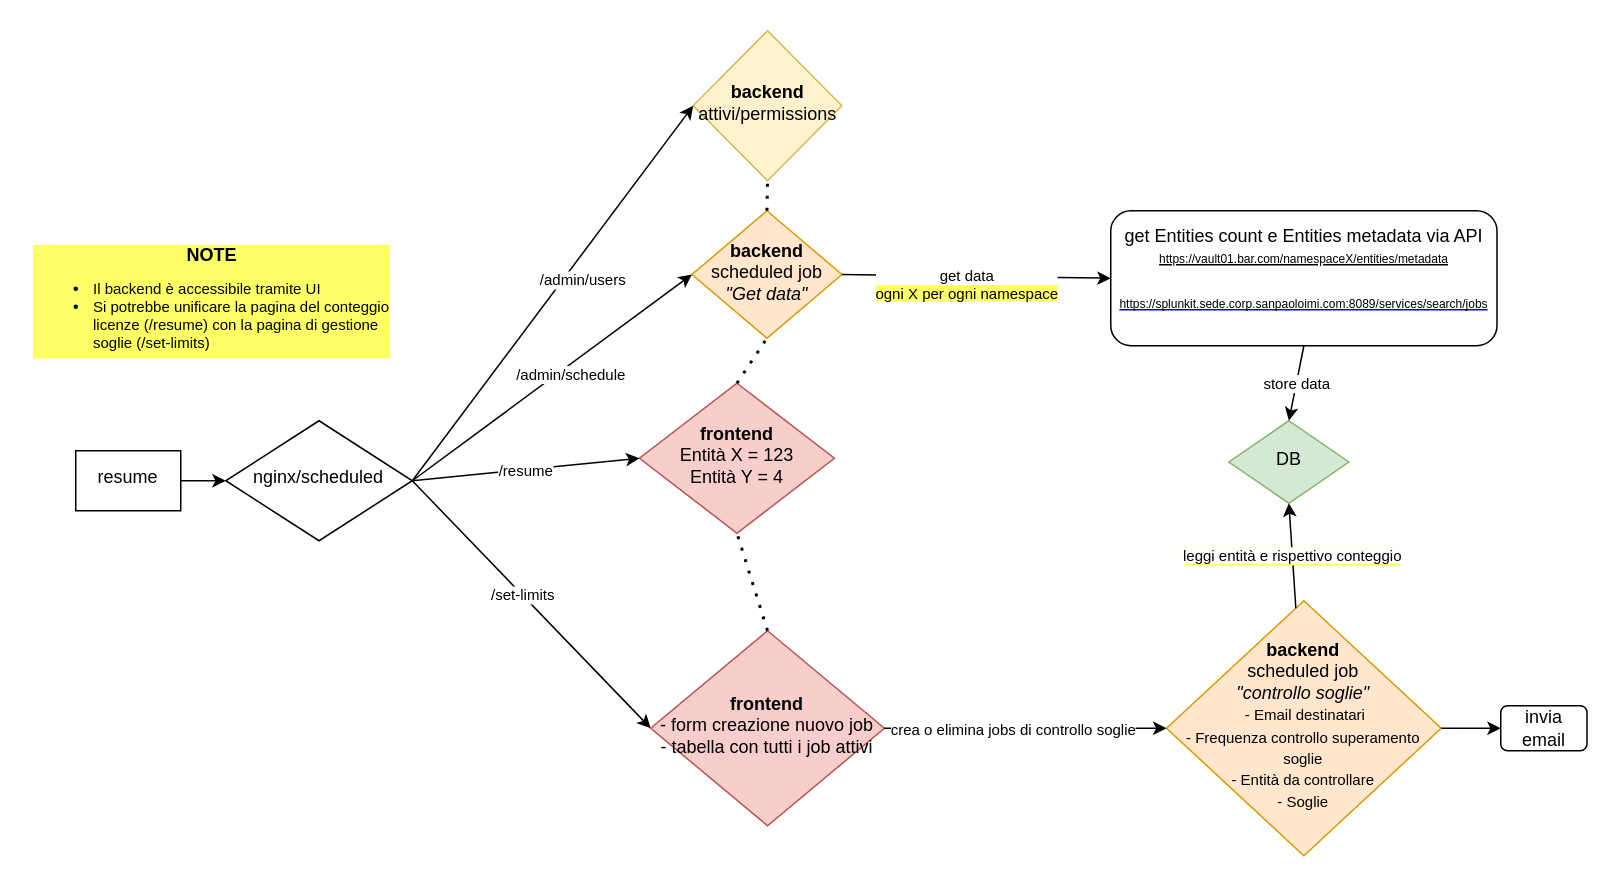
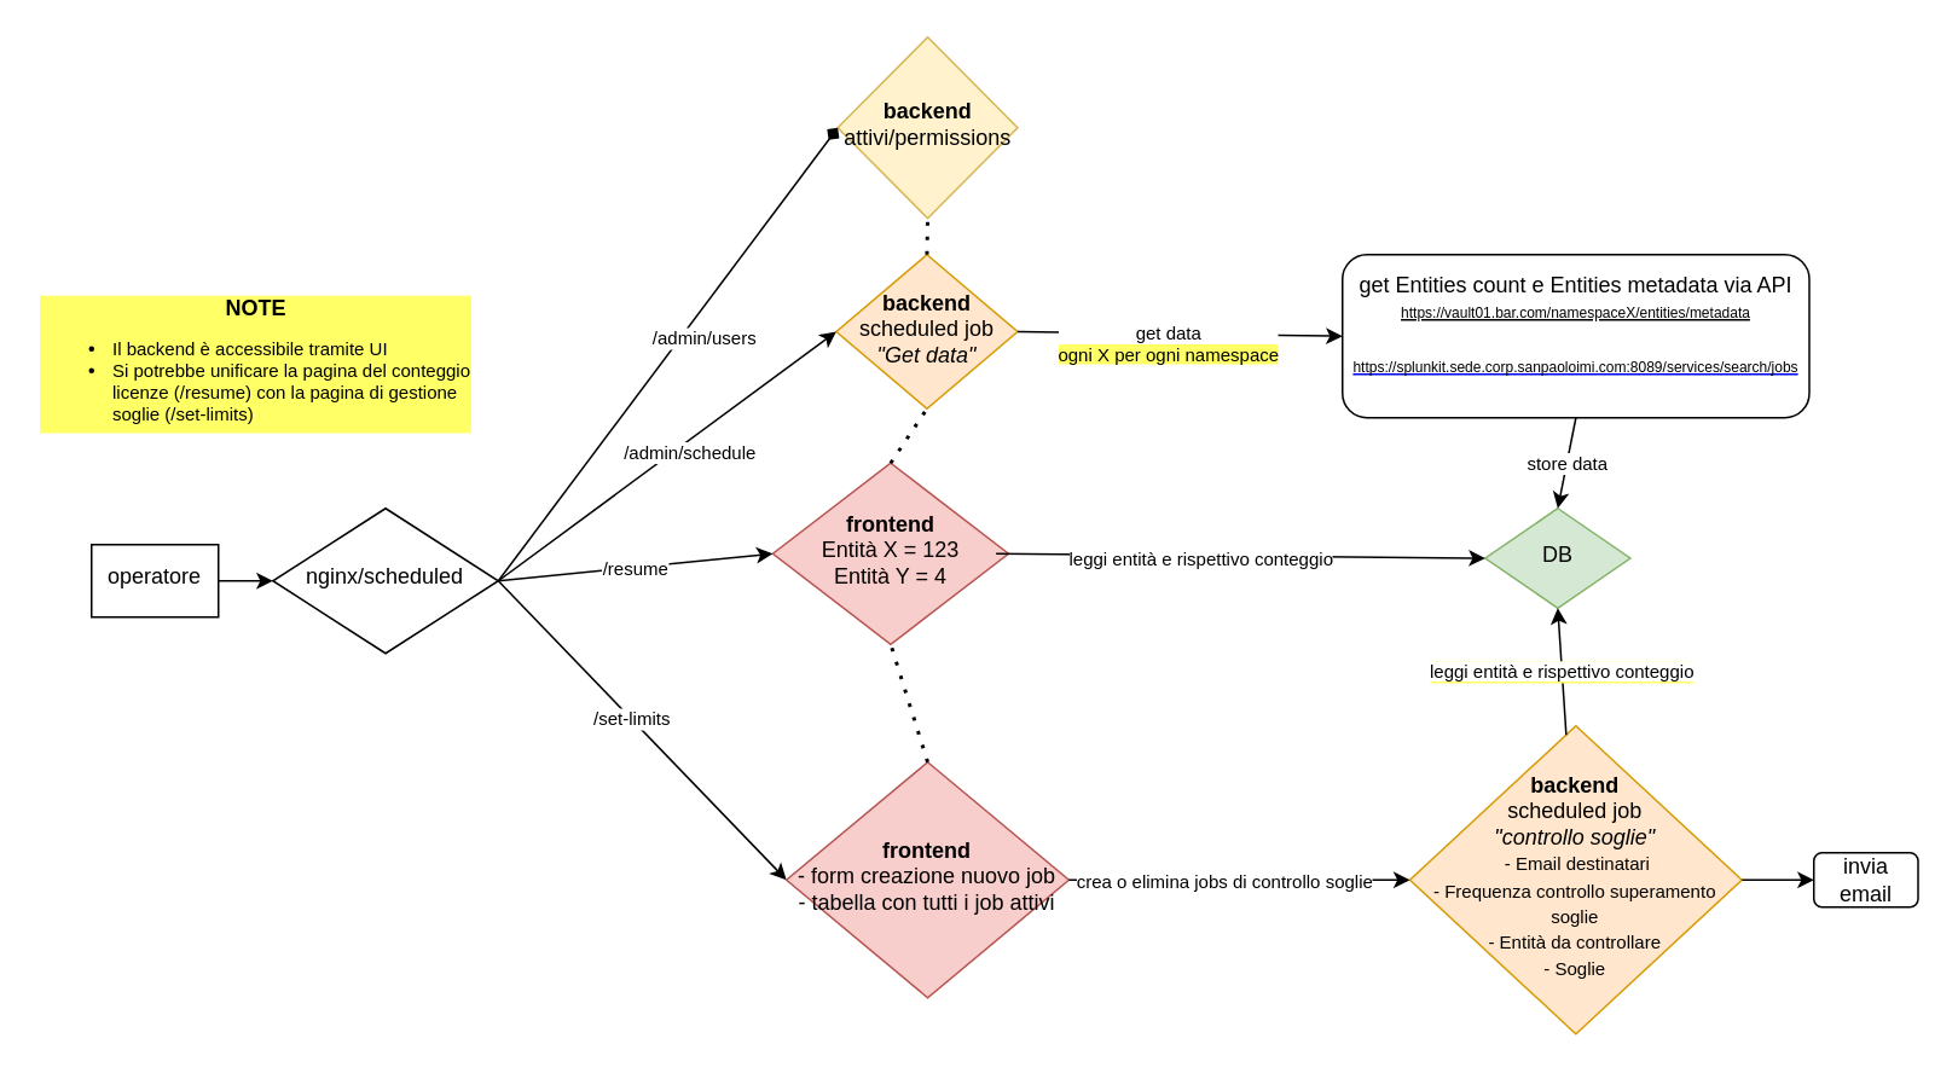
  <mxCell id="0" />
  <mxCell id="1" parent="0" />
  <mxCell id="2" value="get Entities count e Entities metadata via API&lt;br&gt;&lt;font style=&quot;font-size: 8px;&quot;&gt;&lt;u&gt;https://vault01.bar.com/namespaceX/entities/metadata&lt;/u&gt;&lt;/font&gt;&lt;br&gt;&lt;p style=&quot;background:white&quot; class=&quot;MsoNormal&quot;&gt;&lt;a style=&quot;&quot; href=&quot;https://splunkit.sede.corp.sanpaoloimi.com:8089/services/search/jobs&quot;&gt;&lt;font color=&quot;#000000&quot; style=&quot;font-size: 8px;&quot;&gt;https://splunkit.sede.corp.sanpaoloimi.com:8089/services/search/jobs&lt;/font&gt;&lt;/a&gt;&lt;span style=&quot;font-size: 12pt;&quot;&gt;&lt;/span&gt;&lt;/p&gt;" style="rounded=1;whiteSpace=wrap;html=1;fontSize=12;glass=0;strokeWidth=1;shadow=0;" parent="1" vertex="1"><mxGeometry x="740" y="140" width="257.5" height="90" as="geometry" /></mxCell>
  <mxCell id="3" value="&lt;b&gt;backend&lt;/b&gt;&lt;br&gt;scheduled job&lt;br&gt;&lt;i&gt;&quot;Get data&quot;&lt;/i&gt;" style="rhombus;whiteSpace=wrap;html=1;shadow=0;fontFamily=Helvetica;fontSize=12;align=center;strokeWidth=1;spacing=6;spacingTop=-4;fillColor=#ffe6cc;strokeColor=#d79b00;" parent="1" vertex="1"><mxGeometry x="460.8" y="140" width="100" height="85" as="geometry" /></mxCell>
  <mxCell id="4" value="DB" style="rhombus;whiteSpace=wrap;html=1;shadow=0;fontFamily=Helvetica;fontSize=12;align=center;strokeWidth=1;spacing=6;spacingTop=-4;fillColor=#d5e8d4;strokeColor=#82b366;" parent="1" vertex="1"><mxGeometry x="818.75" y="280" width="80" height="55" as="geometry" /></mxCell>
  <mxCell id="5" value="&lt;font style=&quot;font-size: 10px;&quot;&gt;get data&lt;br&gt;&lt;span style=&quot;background-color: rgb(255, 255, 102);&quot;&gt;ogni X per ogni namespace&lt;/span&gt;&lt;/font&gt;" style="endArrow=classic;html=1;rounded=0;fontSize=8;fontColor=#000000;entryX=0;entryY=0.5;entryDx=0;entryDy=0;exitX=1;exitY=0.5;exitDx=0;exitDy=0;" edge="1" parent="1" source="3" target="2"><mxGeometry x="-0.078" y="-5" width="50" height="50" relative="1" as="geometry"><mxPoint x="308.75" y="180" as="sourcePoint" /><mxPoint x="358.75" y="130" as="targetPoint" /><mxPoint as="offset" /></mxGeometry></mxCell>
  <mxCell id="6" value="nginx/scheduled" style="rhombus;whiteSpace=wrap;html=1;shadow=0;fontFamily=Helvetica;fontSize=12;align=center;strokeWidth=1;spacing=6;spacingTop=-4;" vertex="1" parent="1"><mxGeometry x="150" y="280" width="124.38" height="80" as="geometry" /></mxCell>
  <mxCell id="7" value="&lt;font style=&quot;font-size: 10px;&quot;&gt;store data&lt;/font&gt;" style="endArrow=classic;html=1;rounded=0;fontSize=8;fontColor=#000000;exitX=0.5;exitY=1;exitDx=0;exitDy=0;entryX=0.5;entryY=0;entryDx=0;entryDy=0;" edge="1" parent="1" source="2" target="4"><mxGeometry width="50" height="50" relative="1" as="geometry"><mxPoint x="440" y="370" as="sourcePoint" /><mxPoint x="479" y="370" as="targetPoint" /></mxGeometry></mxCell>
- <mxCell id="8" value="resume" style="circle;whiteSpace=wrap;html=1;shadow=0;fontFamily=Helvetica;fontSize=12;align=center;strokeWidth=1;spacing=6;spacingTop=-4;rounded=0;" vertex="1" parent="1"><mxGeometry x="50" y="300" width="70" height="40" as="geometry" /></mxCell>
+ <mxCell id="8" value="operatore" style="circle;whiteSpace=wrap;html=1;shadow=0;fontFamily=Helvetica;fontSize=12;align=center;strokeWidth=1;spacing=6;spacingTop=-4;rounded=0;" vertex="1" parent="1"><mxGeometry x="50" y="300" width="70" height="40" as="geometry" /></mxCell>
  <mxCell id="9" value="&lt;b&gt;frontend&lt;br&gt;&lt;/b&gt;Entità X = 123&lt;br&gt;Entità Y = 4" style="rhombus;whiteSpace=wrap;html=1;shadow=0;fontFamily=Helvetica;fontSize=12;align=center;strokeWidth=1;spacing=6;spacingTop=-4;fillColor=#f8cecc;strokeColor=#b85450;" vertex="1" parent="1"><mxGeometry x="425.8" y="255" width="130" height="100" as="geometry" /></mxCell>
+ <mxCell id="10" value="" style="endArrow=classic;html=1;rounded=0;fontSize=8;fontColor=#000000;entryX=0;entryY=0.5;entryDx=0;entryDy=0;exitX=0.947;exitY=0.5;exitDx=0;exitDy=0;exitPerimeter=0;" edge="1" parent="1" source="9" target="4"><mxGeometry width="50" height="50" relative="1" as="geometry"><mxPoint x="530" y="310" as="sourcePoint" /><mxPoint x="574" y="260" as="targetPoint" /></mxGeometry></mxCell>
+ <mxCell id="11" value="&lt;span style=&quot;font-size: 10px;&quot;&gt;leggi entità e rispettivo conteggio&lt;/span&gt;" style="edgeLabel;html=1;align=center;verticalAlign=middle;resizable=0;points=[];fontSize=8;fontColor=#000000;" vertex="1" connectable="0" parent="10"><mxGeometry x="-0.16" y="-1" relative="1" as="geometry"><mxPoint as="offset" /></mxGeometry></mxCell>
  <mxCell id="12" value="" style="endArrow=none;dashed=1;html=1;dashPattern=1 3;strokeWidth=2;rounded=0;fontSize=8;fontColor=#000000;exitX=0.5;exitY=0;exitDx=0;exitDy=0;entryX=0.5;entryY=1;entryDx=0;entryDy=0;" edge="1" parent="1" source="9" target="3"><mxGeometry width="50" height="50" relative="1" as="geometry"><mxPoint x="499" y="270" as="sourcePoint" /><mxPoint x="549" y="220" as="targetPoint" /></mxGeometry></mxCell>
  <mxCell id="13" value="&lt;font style=&quot;font-size: 10px;&quot;&gt;/admin/schedule&lt;/font&gt;" style="endArrow=classic;html=1;rounded=0;fontSize=8;fontColor=#000000;entryX=0;entryY=0.5;entryDx=0;entryDy=0;exitX=1;exitY=0.5;exitDx=0;exitDy=0;" edge="1" parent="1" source="6" target="3"><mxGeometry x="0.093" y="-6" width="50" height="50" relative="1" as="geometry"><mxPoint x="334.38" y="260" as="sourcePoint" /><mxPoint x="384.38" y="210" as="targetPoint" /><mxPoint as="offset" /></mxGeometry></mxCell>
  <mxCell id="14" value="&lt;font style=&quot;font-size: 10px;&quot;&gt;/resume&lt;/font&gt;" style="endArrow=classic;html=1;rounded=0;fontSize=8;fontColor=#000000;entryX=0;entryY=0.5;entryDx=0;entryDy=0;exitX=1;exitY=0.5;exitDx=0;exitDy=0;" edge="1" parent="1" source="6" target="9"><mxGeometry width="50" height="50" relative="1" as="geometry"><mxPoint x="324.38" y="295" as="sourcePoint" /><mxPoint x="374.38" y="245" as="targetPoint" /></mxGeometry></mxCell>
  <mxCell id="15" value="" style="endArrow=classic;html=1;rounded=0;fontSize=8;fontColor=#000000;entryX=0;entryY=0.5;entryDx=0;entryDy=0;exitX=1;exitY=0.5;exitDx=0;exitDy=0;" edge="1" parent="1" source="8" target="6"><mxGeometry width="50" height="50" relative="1" as="geometry"><mxPoint x="124.38" y="230" as="sourcePoint" /><mxPoint x="174.38" y="180" as="targetPoint" /><Array as="points" /></mxGeometry></mxCell>
  <mxCell id="16" value="" style="endArrow=classic;html=1;rounded=0;labelBackgroundColor=#FFFF66;fontSize=8;fontColor=#000000;exitX=1;exitY=0.5;exitDx=0;exitDy=0;entryX=0;entryY=0.5;entryDx=0;entryDy=0;" edge="1" parent="1" source="6" target="18"><mxGeometry width="50" height="50" relative="1" as="geometry"><mxPoint x="330" y="340" as="sourcePoint" /><mxPoint x="370" y="380" as="targetPoint" /><Array as="points" /></mxGeometry></mxCell>
  <mxCell id="17" value="&lt;font style=&quot;font-size: 10px;&quot;&gt;/set-limits&lt;/font&gt;" style="edgeLabel;html=1;align=center;verticalAlign=middle;resizable=0;points=[];fontSize=8;fontColor=#000000;" vertex="1" connectable="0" parent="16"><mxGeometry x="-0.079" relative="1" as="geometry"><mxPoint as="offset" /></mxGeometry></mxCell>
  <mxCell id="18" value="&lt;b&gt;frontend&lt;/b&gt;&lt;br&gt;- form creazione nuovo job&lt;br&gt;- tabella con tutti i job attivi" style="rhombus;whiteSpace=wrap;html=1;shadow=0;fontFamily=Helvetica;fontSize=12;align=center;strokeWidth=1;spacing=6;spacingTop=-4;fillColor=#f8cecc;strokeColor=#b85450;" vertex="1" parent="1"><mxGeometry x="433.3" y="420" width="155.8" height="130" as="geometry" /></mxCell>
  <mxCell id="19" value="" style="endArrow=none;dashed=1;html=1;dashPattern=1 3;strokeWidth=2;rounded=0;fontSize=8;fontColor=#000000;exitX=0.5;exitY=0;exitDx=0;exitDy=0;entryX=0.5;entryY=1;entryDx=0;entryDy=0;" edge="1" parent="1" source="18" target="9"><mxGeometry width="50" height="50" relative="1" as="geometry"><mxPoint x="470.46" y="380" as="sourcePoint" /><mxPoint x="470" y="360" as="targetPoint" /></mxGeometry></mxCell>
  <mxCell id="20" value="&lt;b&gt;backend&lt;/b&gt;&lt;br&gt;attivi/permissions" style="rhombus;whiteSpace=wrap;html=1;shadow=0;fontFamily=Helvetica;fontSize=12;align=center;strokeWidth=1;spacing=6;spacingTop=-4;fillColor=#fff2cc;strokeColor=#d6b656;" vertex="1" parent="1"><mxGeometry x="461.6" y="20" width="99.2" height="100" as="geometry" /></mxCell>
  <mxCell id="21" value="" style="endArrow=none;dashed=1;html=1;dashPattern=1 3;strokeWidth=2;rounded=0;fontSize=8;fontColor=#000000;entryX=0.5;entryY=1;entryDx=0;entryDy=0;exitX=0.5;exitY=0;exitDx=0;exitDy=0;" edge="1" parent="1" source="3" target="20"><mxGeometry width="50" height="50" relative="1" as="geometry"><mxPoint x="531" y="130" as="sourcePoint" /><mxPoint x="540.795" y="245" as="targetPoint" /></mxGeometry></mxCell>
- <mxCell id="22" value="" style="endArrow=classic;html=1;rounded=0;labelBackgroundColor=#FFFF66;fontSize=8;fontColor=#000000;entryX=0;entryY=0.5;entryDx=0;entryDy=0;exitX=1;exitY=0.5;exitDx=0;exitDy=0;" edge="1" parent="1" source="6" target="20"><mxGeometry width="50" height="50" relative="1" as="geometry"><mxPoint x="360" y="240" as="sourcePoint" /><mxPoint x="410" y="190" as="targetPoint" /></mxGeometry></mxCell>
+ <mxCell id="22" value="" style="endArrow=diamond;html=1;rounded=0;labelBackgroundColor=#FFFF66;fontSize=8;fontColor=#000000;entryX=0;entryY=0.5;entryDx=0;entryDy=0;exitX=1;exitY=0.5;exitDx=0;exitDy=0;" edge="1" parent="1" source="6" target="20"><mxGeometry width="50" height="50" relative="1" as="geometry"><mxPoint x="360" y="240" as="sourcePoint" /><mxPoint x="410" y="190" as="targetPoint" /></mxGeometry></mxCell>
  <mxCell id="23" value="&lt;font style=&quot;font-size: 10px;&quot;&gt;/admin/users&lt;/font&gt;" style="edgeLabel;html=1;align=center;verticalAlign=middle;resizable=0;points=[];fontSize=8;fontColor=#000000;" vertex="1" connectable="0" parent="22"><mxGeometry x="0.076" y="2" relative="1" as="geometry"><mxPoint x="14" y="1" as="offset" /></mxGeometry></mxCell>
  <mxCell id="24" value="&lt;b&gt;backend&lt;/b&gt;&lt;br&gt;scheduled job&lt;br&gt;&lt;i&gt;&quot;controllo soglie&quot;&lt;/i&gt;&lt;br&gt;&lt;span style=&quot;font-size: 10px; background-color: initial;&quot;&gt;&amp;nbsp;- Email destinatari&lt;br&gt;- Frequenza controllo superamento soglie&lt;br&gt;- Entità da controllare&lt;br&gt;- Soglie&lt;br&gt;&lt;/span&gt;" style="rhombus;whiteSpace=wrap;html=1;shadow=0;fontFamily=Helvetica;fontSize=12;align=center;strokeWidth=1;spacing=6;spacingTop=-4;fillColor=#ffe6cc;strokeColor=#d79b00;" vertex="1" parent="1"><mxGeometry x="777.18" y="400" width="183.13" height="170" as="geometry" /></mxCell>
  <mxCell id="25" value="" style="endArrow=classic;html=1;rounded=0;labelBackgroundColor=#FFFF66;fontSize=8;fontColor=#000000;exitX=1;exitY=0.5;exitDx=0;exitDy=0;entryX=0;entryY=0.5;entryDx=0;entryDy=0;" edge="1" parent="1" source="18" target="24"><mxGeometry width="50" height="50" relative="1" as="geometry"><mxPoint x="610" y="450" as="sourcePoint" /><mxPoint x="660" y="400" as="targetPoint" /></mxGeometry></mxCell>
  <mxCell id="26" value="&lt;font style=&quot;font-size: 10px;&quot;&gt;crea o elimina jobs di controllo soglie&lt;/font&gt;" style="edgeLabel;html=1;align=center;verticalAlign=middle;resizable=0;points=[];fontSize=8;fontColor=#000000;" vertex="1" connectable="0" parent="25"><mxGeometry x="-0.23" y="2" relative="1" as="geometry"><mxPoint x="13" y="2" as="offset" /></mxGeometry></mxCell>
  <mxCell id="27" value="&lt;span style=&quot;font-size: 10px; background-color: rgb(255, 255, 255);&quot;&gt;leggi entità e rispettivo conteggio&lt;/span&gt;" style="endArrow=classic;html=1;rounded=0;labelBackgroundColor=#FFFF66;fontSize=8;fontColor=#000000;entryX=0.5;entryY=1;entryDx=0;entryDy=0;" edge="1" parent="1" source="24" target="4"><mxGeometry width="50" height="50" relative="1" as="geometry"><mxPoint x="787.95" y="420" as="sourcePoint" /><mxPoint x="837.95" y="370" as="targetPoint" /></mxGeometry></mxCell>
  <mxCell id="28" value="&lt;div style=&quot;text-align: center;&quot;&gt;&lt;b&gt;&lt;font style=&quot;font-size: 12px;&quot;&gt;NOTE&lt;/font&gt;&lt;/b&gt;&lt;/div&gt;&lt;ul&gt;&lt;li&gt;Il backend è accessibile tramite UI&lt;/li&gt;&lt;li&gt;Si potrebbe unificare la pagina del conteggio licenze (/resume) con la pagina di gestione soglie (/set-limits)&lt;/li&gt;&lt;/ul&gt;" style="text;strokeColor=none;fillColor=none;html=1;whiteSpace=wrap;verticalAlign=middle;overflow=hidden;rounded=0;labelBackgroundColor=#FFFF66;fontSize=10;fontColor=#000000;align=left;" vertex="1" parent="1"><mxGeometry x="20" y="160" width="240" height="80" as="geometry" /></mxCell>
  <mxCell id="29" value="" style="endArrow=classic;html=1;rounded=0;labelBackgroundColor=#FFFFFF;fontSize=12;fontColor=#000000;exitX=1;exitY=0.5;exitDx=0;exitDy=0;entryX=0;entryY=0.5;entryDx=0;entryDy=0;" edge="1" parent="1" source="24" target="30"><mxGeometry width="50" height="50" relative="1" as="geometry"><mxPoint x="960" y="470" as="sourcePoint" /><mxPoint x="990" y="474" as="targetPoint" /></mxGeometry></mxCell>
  <mxCell id="30" value="invia email" style="rounded=1;whiteSpace=wrap;html=1;fontSize=12;glass=0;strokeWidth=1;shadow=0;" vertex="1" parent="1"><mxGeometry x="1000" y="470" width="57.5" height="30" as="geometry" /></mxCell>
